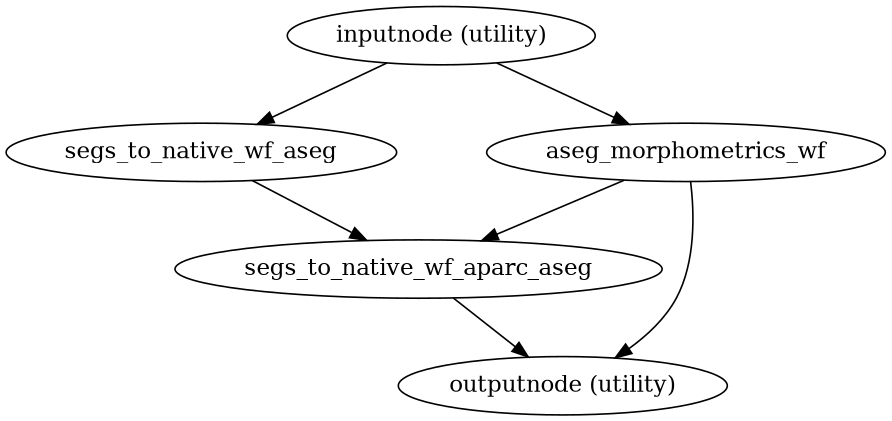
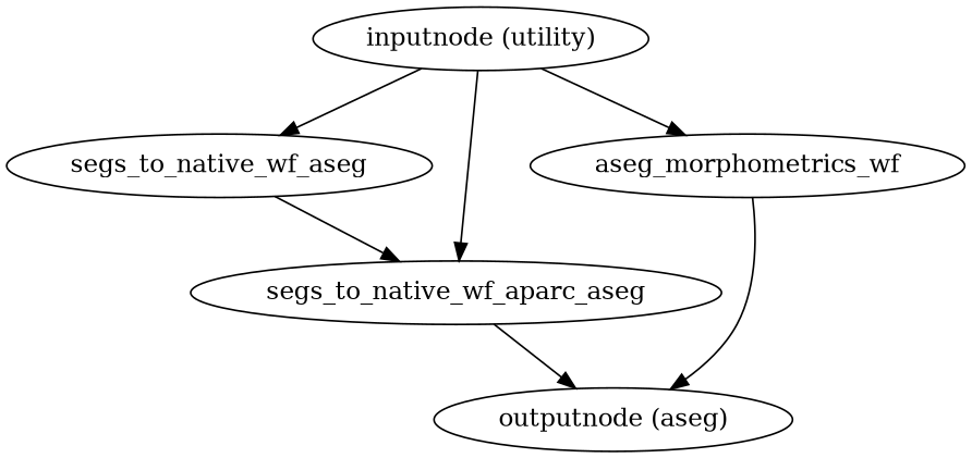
  strict digraph {
    n1 [label=aseg_morphometrics_wf]
    "inputnode (utility)"
    segs_to_native_wf_aseg
    segs_to_native_wf_aparc_aseg
-   "outputnode (utility)"
+   "outputnode (utility)" [label="outputnode (aseg)"]
    n1 -> "outputnode (utility)"
    "inputnode (utility)" -> n1
    "inputnode (utility)" -> segs_to_native_wf_aseg
-   n1 -> segs_to_native_wf_aparc_aseg
+   "inputnode (utility)" -> segs_to_native_wf_aparc_aseg
    segs_to_native_wf_aseg -> segs_to_native_wf_aparc_aseg
    segs_to_native_wf_aparc_aseg -> "outputnode (utility)"
  }
